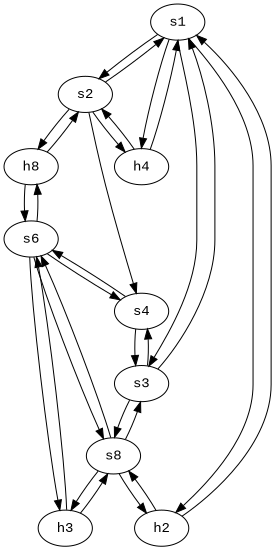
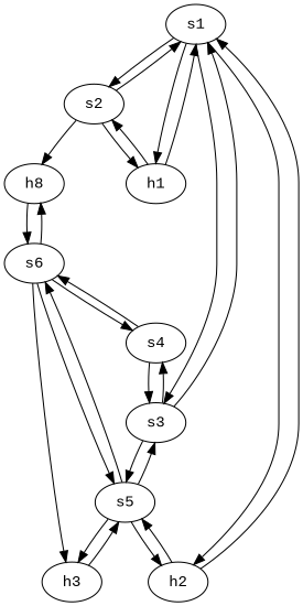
  digraph {
    fontname="Liberation Mono"
    node [fontname="Liberation Mono" ip="192.168.1.3" type=switch]
    edge [capacity="10Gbps" cost=0 dst_port=3 fontname="Liberation Mono" src_port=3]
    s1 [mac="20:00:00:00:00:01"]
    s2 [mac="20:00:00:00:00:02"]
    s3 [mac="20:00:00:00:00:03"]
-   h1 [ip="10.0.0.1" mac="00:00:00:00:00:01" type=host label=h4]
+   h1 [ip="10.0.0.1" mac="00:00:00:00:00:01" type=host]
    h2 [ip="10.0.0.2" mac="00:00:00:00:00:02" type=host]
    s4 [ip="192.168.1.4" mac="20:00:00:00:00:04"]
    n7 [ip="10.0.0.4" label=h8 mac="00:00:00:00:00:04" type=host]
-   s5 [ip="192.168.1.5" mac="20:00:00:00:00:05" label=s8]
+   s5 [ip="192.168.1.5" mac="20:00:00:00:00:05"]
    s6 [ip="192.168.1.6" mac="20:00:00:00:00:06"]
    h3 [ip="10.0.0.3" mac="00:00:00:00:00:03" type=host]
    s1 -> s2 [capacity="1Gbps" dst_port=1 src_port=2]
    s1 -> s3 [capacity="1Gbps" dst_port=1]
    s1 -> h1 [dst_port=10 src_port=11]
    s1 -> h2 [dst_port=14 src_port=15]
    s2 -> s1 [capacity="1Gbps" dst_port=2 src_port=1]
    s2 -> h1 [dst_port=12 src_port=13]
-   s2 -> s4 [capacity="1Gbps" dst_port=2 src_port=4]
    s2 -> n7 [dst_port=24 src_port=25]
    s3 -> s1 [capacity="1Gbps" src_port=1]
    s3 -> s4 [capacity="1Gbps" src_port=4]
    s3 -> s5 [capacity="1Gbps" src_port=5]
    h1 -> s1 [dst_port=11 src_port=10]
    h1 -> s2 [dst_port=13 src_port=12]
    h2 -> s1 [dst_port=15 src_port=14]
    h2 -> s5 [dst_port=17 src_port=16]
    s4 -> s3 [capacity="1Gbps" dst_port=4]
    s4 -> s6 [capacity="1Gbps" dst_port=4 src_port=6]
-   n7 -> s2 [dst_port=25 src_port=24]
    n7 -> s6 [dst_port=23 src_port=22]
    s5 -> s3 [capacity="1Gbps" dst_port=5]
    s5 -> h2 [dst_port=16 src_port=17]
    s5 -> s6 [capacity="1Gbps" dst_port=5 src_port=6]
    s5 -> h3 [dst_port=18 src_port=19]
    s6 -> s4 [capacity="1Gbps" dst_port=6 src_port=4]
    s6 -> n7 [dst_port=22 src_port=23]
    s6 -> s5 [capacity="1Gbps" dst_port=6 src_port=5]
    s6 -> h3 [dst_port=20 src_port=21]
    h3 -> s5 [dst_port=19 src_port=18]
-   h3 -> s6 [dst_port=21 src_port=20]
  }
